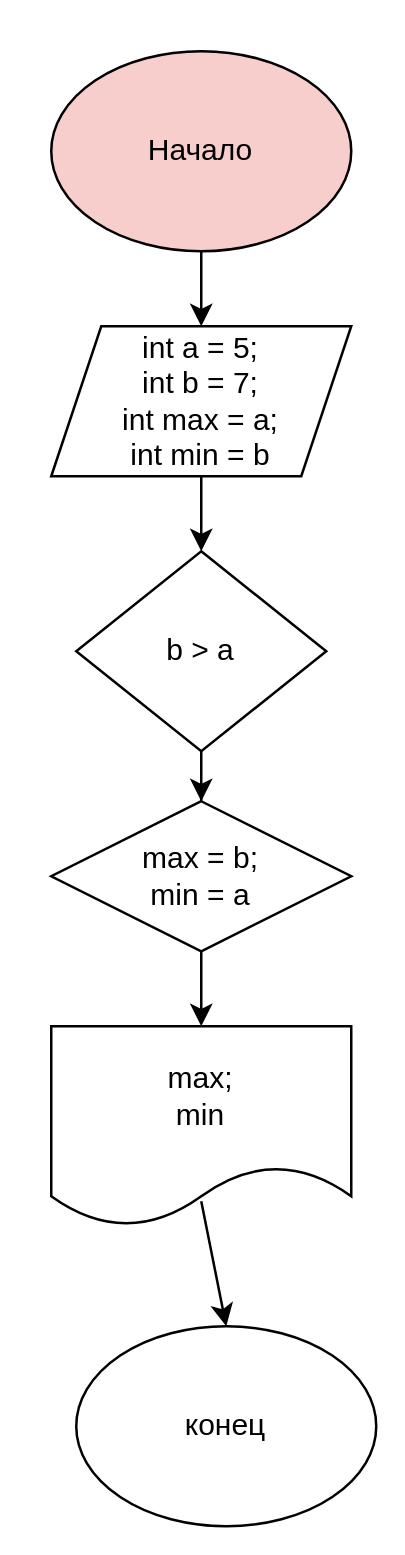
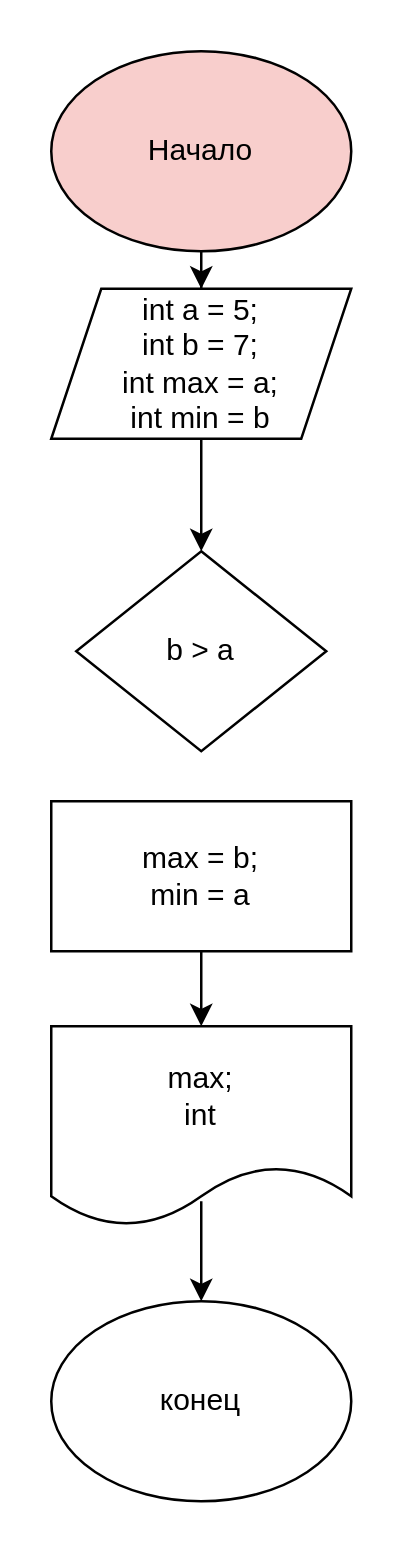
  <mxCell id="0" />
  <mxCell id="1" parent="0" />
  <mxCell id="2" value="" style="edgeStyle=orthogonalEdgeStyle;rounded=0;orthogonalLoop=1;jettySize=auto;html=1;" edge="1" parent="1" source="3" target="5"><mxGeometry relative="1" as="geometry" /></mxCell>
  <mxCell id="3" value="Начало" style="ellipse;whiteSpace=wrap;html=1;fillColor=#f8cecc;" vertex="1" parent="1"><mxGeometry x="20" y="20" width="120" height="80" as="geometry" /></mxCell>
  <mxCell id="4" value="" style="edgeStyle=orthogonalEdgeStyle;rounded=0;orthogonalLoop=1;jettySize=auto;html=1;" edge="1" parent="1" source="5" target="7"><mxGeometry relative="1" as="geometry" /></mxCell>
- <mxCell id="5" value="&lt;div&gt;int a = 5;&lt;/div&gt;&lt;div&gt;int b = 7;&lt;/div&gt;&lt;div&gt;int max = a;&lt;/div&gt;&lt;div&gt;int min = b&lt;/div&gt;" style="shape=parallelogram;perimeter=parallelogramPerimeter;whiteSpace=wrap;html=1;fixedSize=1;" vertex="1" parent="1"><mxGeometry x="20" y="130" width="120" height="60" as="geometry" /></mxCell>
- <mxCell id="6" value="" style="edgeStyle=orthogonalEdgeStyle;rounded=0;orthogonalLoop=1;jettySize=auto;html=1;" edge="1" parent="1" source="7" target="9"><mxGeometry relative="1" as="geometry" /></mxCell>
+ <mxCell id="5" value="&lt;div&gt;int a = 5;&lt;/div&gt;&lt;div&gt;int b = 7;&lt;/div&gt;&lt;div&gt;int max = a;&lt;/div&gt;&lt;div&gt;int min = b&lt;/div&gt;" style="shape=parallelogram;perimeter=parallelogramPerimeter;whiteSpace=wrap;html=1;fixedSize=1;" vertex="1" parent="1"><mxGeometry x="20" y="115" width="120" height="60" as="geometry" /></mxCell>
  <mxCell id="7" value="b &amp;gt; a" style="rhombus;whiteSpace=wrap;html=1;" vertex="1" parent="1"><mxGeometry x="30" y="220" width="100" height="80" as="geometry" /></mxCell>
  <mxCell id="8" value="" style="edgeStyle=orthogonalEdgeStyle;rounded=0;orthogonalLoop=1;jettySize=auto;html=1;" edge="1" parent="1" source="9" target="10"><mxGeometry relative="1" as="geometry" /></mxCell>
- <mxCell id="9" value="&lt;div&gt;&lt;span class=&quot;pl-smi&quot;&gt;max&lt;/span&gt; &lt;span class=&quot;pl-k&quot;&gt;=&lt;/span&gt; &lt;span class=&quot;pl-smi&quot;&gt;b&lt;/span&gt;; &lt;br&gt;&lt;/div&gt;&lt;div&gt;&lt;span class=&quot;pl-smi&quot;&gt;min&lt;/span&gt; &lt;span class=&quot;pl-k&quot;&gt;=&lt;/span&gt; &lt;span class=&quot;pl-smi&quot;&gt;a&lt;/span&gt;&lt;/div&gt;" style="rhombus;whiteSpace=wrap;html=1;" vertex="1" parent="1"><mxGeometry x="20" y="320" width="120" height="60" as="geometry" /></mxCell>
- <mxCell id="10" value="&lt;div&gt;max;&lt;/div&gt;&lt;div&gt;min&lt;br&gt;&lt;/div&gt;" style="shape=document;whiteSpace=wrap;html=1;boundedLbl=1;" vertex="1" parent="1"><mxGeometry x="20" y="410" width="120" height="80" as="geometry" /></mxCell>
- <mxCell id="11" value="конец" style="ellipse;whiteSpace=wrap;html=1;" vertex="1" parent="1"><mxGeometry x="30" y="530" width="120" height="80" as="geometry" /></mxCell>
+ <mxCell id="9" value="&lt;div&gt;&lt;span class=&quot;pl-smi&quot;&gt;max&lt;/span&gt; &lt;span class=&quot;pl-k&quot;&gt;=&lt;/span&gt; &lt;span class=&quot;pl-smi&quot;&gt;b&lt;/span&gt;; &lt;br&gt;&lt;/div&gt;&lt;div&gt;&lt;span class=&quot;pl-smi&quot;&gt;min&lt;/span&gt; &lt;span class=&quot;pl-k&quot;&gt;=&lt;/span&gt; &lt;span class=&quot;pl-smi&quot;&gt;a&lt;/span&gt;&lt;/div&gt;" style="whiteSpace=wrap;html=1;" vertex="1" parent="1"><mxGeometry x="20" y="320" width="120" height="60" as="geometry" /></mxCell>
+ <mxCell id="10" value="&lt;div&gt;max;&lt;/div&gt;&lt;div&gt;int&lt;br&gt;&lt;/div&gt;" style="shape=document;whiteSpace=wrap;html=1;boundedLbl=1;" vertex="1" parent="1"><mxGeometry x="20" y="410" width="120" height="80" as="geometry" /></mxCell>
+ <mxCell id="11" value="конец" style="ellipse;whiteSpace=wrap;html=1;" vertex="1" parent="1"><mxGeometry x="20" y="520" width="120" height="80" as="geometry" /></mxCell>
  <mxCell id="12" value="" style="endArrow=classic;html=1;rounded=0;entryX=0.5;entryY=0;entryDx=0;entryDy=0;" edge="1" parent="1" target="11"><mxGeometry width="50" height="50" relative="1" as="geometry"><mxPoint x="80" y="480" as="sourcePoint" /><mxPoint x="170" y="390" as="targetPoint" /></mxGeometry></mxCell>
